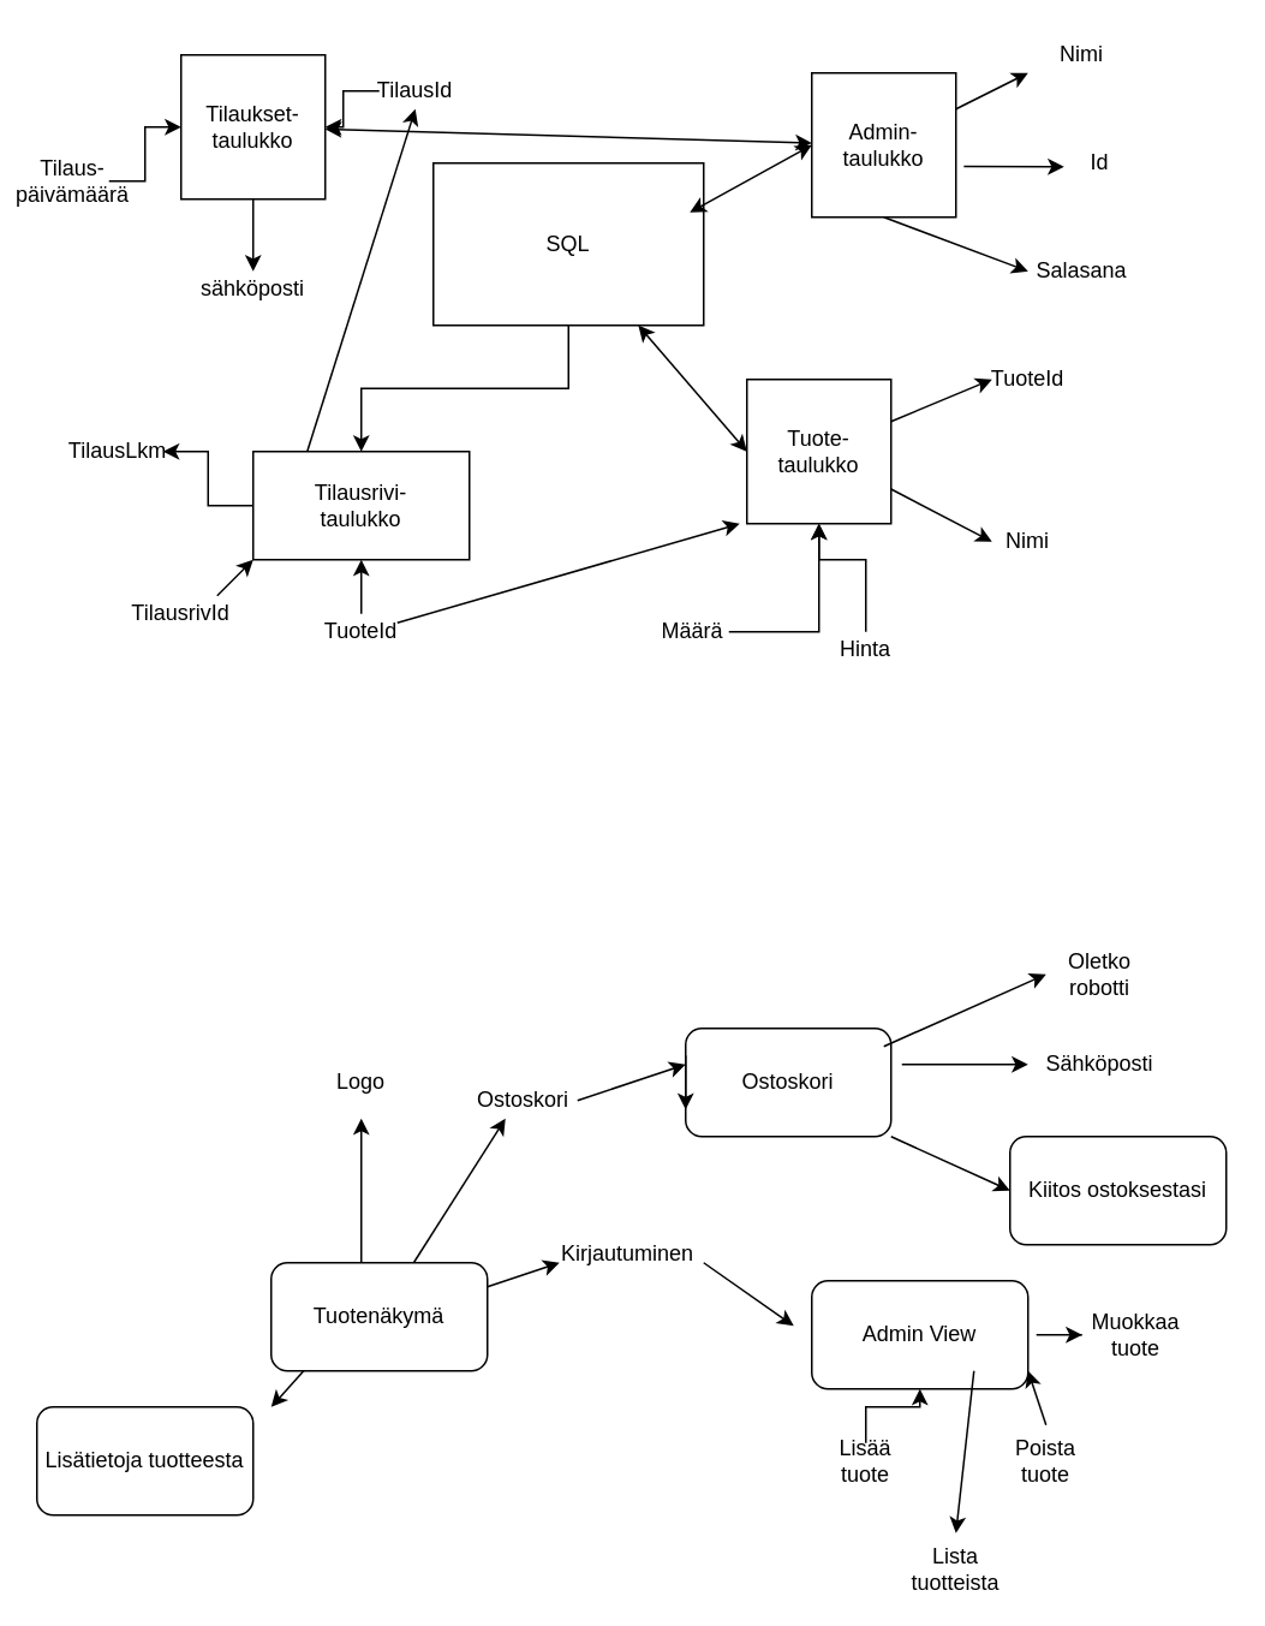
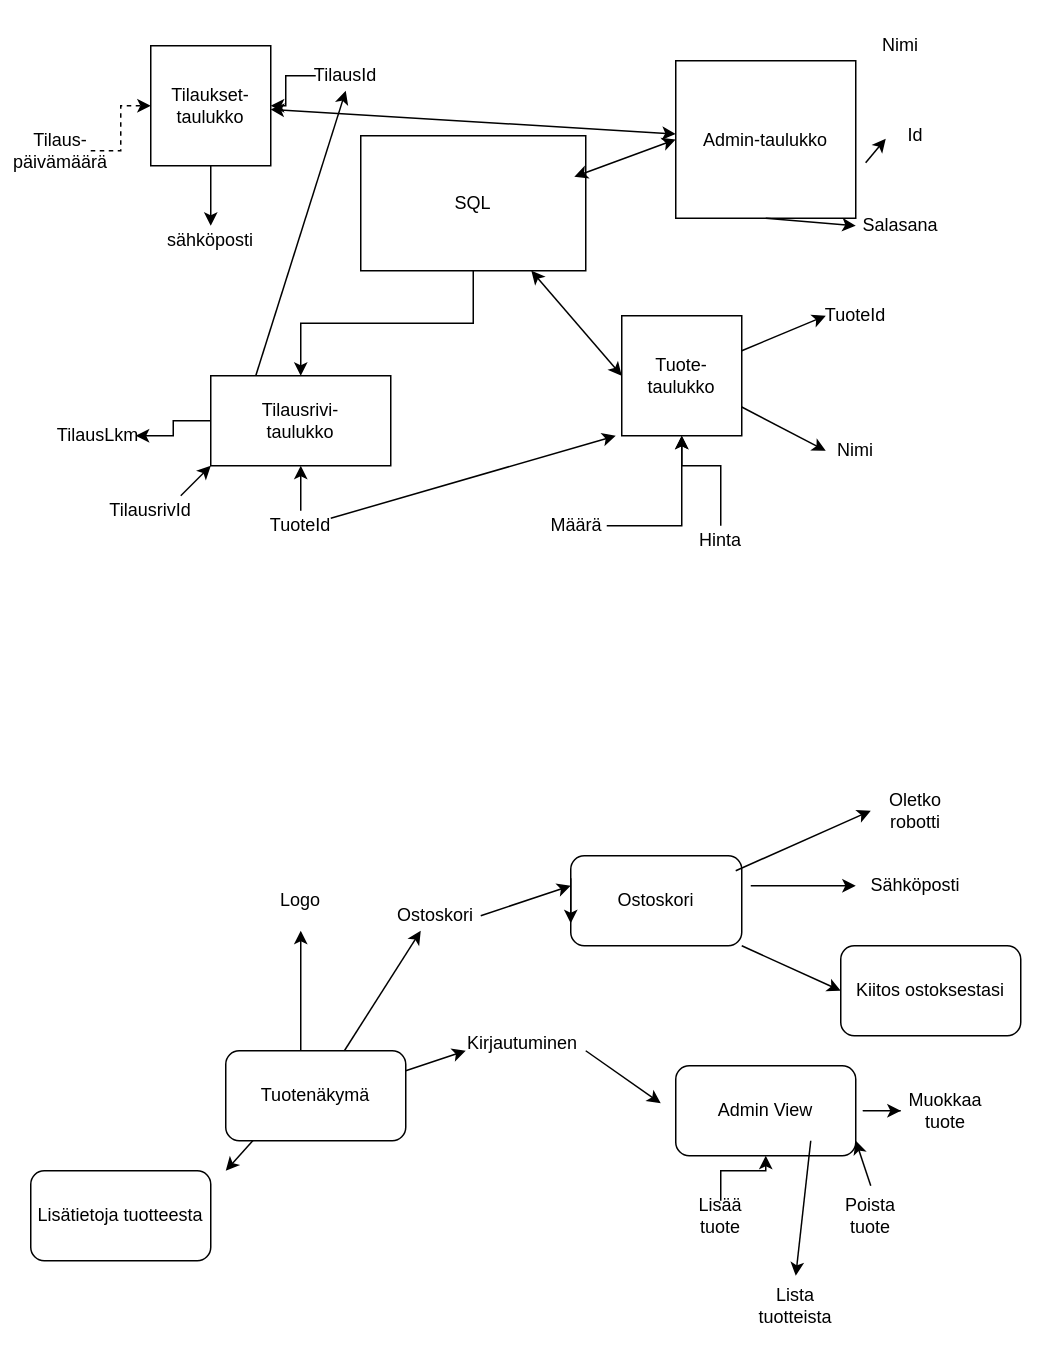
  <mxCell id="0" />
  <mxCell id="1" parent="0" />
  <mxCell id="2" value="" style="edgeStyle=orthogonalEdgeStyle;rounded=0;orthogonalLoop=1;jettySize=auto;html=1;" parent="1" source="3" target="61" edge="1"><mxGeometry relative="1" as="geometry" /></mxCell>
  <mxCell id="3" value="SQL" style="whiteSpace=wrap;html=1;rounded=0;" parent="1" vertex="1"><mxGeometry x="240" y="90" width="150" height="90" as="geometry" /></mxCell>
  <mxCell id="4" value="" style="endArrow=classic;startArrow=classic;html=1;entryX=0;entryY=0.5;entryDx=0;entryDy=0;exitX=0.949;exitY=0.304;exitDx=0;exitDy=0;exitPerimeter=0;" parent="1" source="3" target="5" edge="1"><mxGeometry width="50" height="50" relative="1" as="geometry"><mxPoint x="390" y="120" as="sourcePoint" /><mxPoint x="440" y="70" as="targetPoint" /></mxGeometry></mxCell>
- <mxCell id="5" value="Admin-taulukko" style="whiteSpace=wrap;html=1;aspect=fixed;" parent="1" vertex="1"><mxGeometry x="450" y="40" width="80" height="80" as="geometry" /></mxCell>
+ <mxCell id="5" value="Admin-taulukko" style="whiteSpace=wrap;html=1;aspect=fixed;" parent="1" vertex="1"><mxGeometry x="450" y="40" width="120" height="105" as="geometry" /></mxCell>
  <mxCell id="6" value="Tuote-taulukko" style="whiteSpace=wrap;html=1;aspect=fixed;" parent="1" vertex="1"><mxGeometry x="414" y="210" width="80" height="80" as="geometry" /></mxCell>
  <mxCell id="7" value="" style="endArrow=classic;startArrow=classic;html=1;entryX=0;entryY=0.5;entryDx=0;entryDy=0;" parent="1" source="3" target="6" edge="1"><mxGeometry width="50" height="50" relative="1" as="geometry"><mxPoint x="370" y="190" as="sourcePoint" /><mxPoint x="420" y="140" as="targetPoint" /></mxGeometry></mxCell>
  <mxCell id="8" value="" style="edgeStyle=orthogonalEdgeStyle;rounded=0;orthogonalLoop=1;jettySize=auto;html=1;" parent="1" source="9" target="55" edge="1"><mxGeometry relative="1" as="geometry" /></mxCell>
  <mxCell id="9" value="Tilaukset-taulukko" style="whiteSpace=wrap;html=1;aspect=fixed;" parent="1" vertex="1"><mxGeometry x="100" y="30" width="80" height="80" as="geometry" /></mxCell>
  <mxCell id="10" value="" style="endArrow=classic;startArrow=classic;html=1;" parent="1" source="9" target="5" edge="1"><mxGeometry width="50" height="50" relative="1" as="geometry"><mxPoint x="180" y="120" as="sourcePoint" /><mxPoint x="250.711" y="70" as="targetPoint" /></mxGeometry></mxCell>
  <mxCell id="11" value="" style="endArrow=classic;html=1;" parent="1" source="5" edge="1"><mxGeometry width="50" height="50" relative="1" as="geometry"><mxPoint x="540" y="70" as="sourcePoint" /><mxPoint x="570" y="40" as="targetPoint" /></mxGeometry></mxCell>
  <mxCell id="12" value="Nimi" style="text;html=1;strokeColor=none;fillColor=none;align=center;verticalAlign=middle;whiteSpace=wrap;rounded=0;" parent="1" vertex="1"><mxGeometry x="580" y="20" width="40" height="20" as="geometry" /></mxCell>
  <mxCell id="13" value="Id" style="text;html=1;strokeColor=none;fillColor=none;align=center;verticalAlign=middle;whiteSpace=wrap;rounded=0;" parent="1" vertex="1"><mxGeometry x="590" y="80" width="40" height="20" as="geometry" /></mxCell>
  <mxCell id="14" value="" style="endArrow=classic;html=1;exitX=1.055;exitY=0.648;exitDx=0;exitDy=0;exitPerimeter=0;" parent="1" source="5" edge="1"><mxGeometry width="50" height="50" relative="1" as="geometry"><mxPoint x="530" y="130" as="sourcePoint" /><mxPoint x="590" y="92" as="targetPoint" /></mxGeometry></mxCell>
  <mxCell id="15" value="" style="endArrow=classic;html=1;" parent="1" edge="1"><mxGeometry width="50" height="50" relative="1" as="geometry"><mxPoint x="250" y="720" as="sourcePoint" /><mxPoint x="310" y="700" as="targetPoint" /></mxGeometry></mxCell>
  <mxCell id="16" value="Kirjautuminen" style="text;html=1;strokeColor=none;fillColor=none;align=center;verticalAlign=middle;whiteSpace=wrap;rounded=0;" parent="1" vertex="1"><mxGeometry x="310" y="680" width="76" height="30" as="geometry" /></mxCell>
  <mxCell id="17" value="" style="endArrow=classic;html=1;" parent="1" edge="1"><mxGeometry width="50" height="50" relative="1" as="geometry"><mxPoint x="186" y="740" as="sourcePoint" /><mxPoint x="150" y="780" as="targetPoint" /></mxGeometry></mxCell>
  <mxCell id="18" value="" style="endArrow=classic;html=1;" parent="1" edge="1"><mxGeometry width="50" height="50" relative="1" as="geometry"><mxPoint x="200" y="710" as="sourcePoint" /><mxPoint x="200" y="620" as="targetPoint" /></mxGeometry></mxCell>
  <mxCell id="19" value="Logo" style="text;html=1;strokeColor=none;fillColor=none;align=center;verticalAlign=middle;whiteSpace=wrap;rounded=0;" parent="1" vertex="1"><mxGeometry x="180" y="590" width="40" height="20" as="geometry" /></mxCell>
  <mxCell id="20" value="Lisätietoja tuotteesta&lt;br&gt;" style="rounded=1;whiteSpace=wrap;html=1;" parent="1" vertex="1"><mxGeometry x="20" y="780" width="120" height="60" as="geometry" /></mxCell>
  <mxCell id="21" value="Tuotenäkymä" style="rounded=1;whiteSpace=wrap;html=1;" parent="1" vertex="1"><mxGeometry x="150" y="700" width="120" height="60" as="geometry" /></mxCell>
  <mxCell id="22" value="Ostoskori" style="text;html=1;strokeColor=none;fillColor=none;align=center;verticalAlign=middle;whiteSpace=wrap;rounded=0;" parent="1" vertex="1"><mxGeometry x="270" y="600" width="40" height="20" as="geometry" /></mxCell>
  <mxCell id="23" value="" style="endArrow=classic;html=1;entryX=0.25;entryY=1;entryDx=0;entryDy=0;" parent="1" source="21" target="22" edge="1"><mxGeometry width="50" height="50" relative="1" as="geometry"><mxPoint x="240" y="690" as="sourcePoint" /><mxPoint x="290" y="640" as="targetPoint" /></mxGeometry></mxCell>
  <mxCell id="24" value="Ostoskori" style="rounded=1;whiteSpace=wrap;html=1;" parent="1" vertex="1"><mxGeometry x="380" y="570" width="114" height="60" as="geometry" /></mxCell>
  <mxCell id="25" value="" style="endArrow=classic;html=1;" parent="1" edge="1"><mxGeometry width="50" height="50" relative="1" as="geometry"><mxPoint x="320" y="610" as="sourcePoint" /><mxPoint x="380" y="590" as="targetPoint" /></mxGeometry></mxCell>
  <mxCell id="26" style="edgeStyle=orthogonalEdgeStyle;rounded=0;orthogonalLoop=1;jettySize=auto;html=1;exitX=0;exitY=0.25;exitDx=0;exitDy=0;entryX=0;entryY=0.75;entryDx=0;entryDy=0;" parent="1" source="24" target="24" edge="1"><mxGeometry relative="1" as="geometry" /></mxCell>
  <mxCell id="27" style="edgeStyle=orthogonalEdgeStyle;rounded=0;orthogonalLoop=1;jettySize=auto;html=1;exitX=1;exitY=0.25;exitDx=0;exitDy=0;" parent="1" edge="1"><mxGeometry relative="1" as="geometry"><mxPoint x="360" y="735" as="targetPoint" /><mxPoint x="360" y="735" as="sourcePoint" /></mxGeometry></mxCell>
  <mxCell id="28" value="" style="endArrow=classic;html=1;" parent="1" edge="1"><mxGeometry width="50" height="50" relative="1" as="geometry"><mxPoint x="390" y="700" as="sourcePoint" /><mxPoint x="440" y="735" as="targetPoint" /><Array as="points"><mxPoint x="390" y="700" /></Array></mxGeometry></mxCell>
  <mxCell id="29" value="Admin View" style="rounded=1;whiteSpace=wrap;html=1;" parent="1" vertex="1"><mxGeometry x="450" y="710" width="120" height="60" as="geometry" /></mxCell>
  <mxCell id="30" value="" style="endArrow=classic;html=1;" parent="1" edge="1"><mxGeometry width="50" height="50" relative="1" as="geometry"><mxPoint x="500" y="590" as="sourcePoint" /><mxPoint x="570" y="590" as="targetPoint" /></mxGeometry></mxCell>
  <mxCell id="31" value="Kiitos ostoksestasi" style="rounded=1;whiteSpace=wrap;html=1;" parent="1" vertex="1"><mxGeometry x="560" y="630" width="120" height="60" as="geometry" /></mxCell>
  <mxCell id="32" value="" style="endArrow=classic;html=1;exitX=1;exitY=1;exitDx=0;exitDy=0;entryX=0;entryY=0.5;entryDx=0;entryDy=0;" parent="1" source="24" target="31" edge="1"><mxGeometry width="50" height="50" relative="1" as="geometry"><mxPoint x="500" y="670" as="sourcePoint" /><mxPoint x="550" y="620" as="targetPoint" /></mxGeometry></mxCell>
  <mxCell id="33" value="Sähköposti" style="text;html=1;strokeColor=none;fillColor=none;align=center;verticalAlign=middle;whiteSpace=wrap;rounded=0;" parent="1" vertex="1"><mxGeometry x="590" y="580" width="40" height="20" as="geometry" /></mxCell>
  <mxCell id="34" value="" style="endArrow=classic;html=1;" parent="1" edge="1"><mxGeometry width="50" height="50" relative="1" as="geometry"><mxPoint x="490" y="580" as="sourcePoint" /><mxPoint x="580" y="540" as="targetPoint" /></mxGeometry></mxCell>
  <mxCell id="35" value="Oletko robotti" style="text;html=1;strokeColor=none;fillColor=none;align=center;verticalAlign=middle;whiteSpace=wrap;rounded=0;" parent="1" vertex="1"><mxGeometry x="590" y="530" width="40" height="20" as="geometry" /></mxCell>
  <mxCell id="36" value="" style="edgeStyle=orthogonalEdgeStyle;rounded=0;orthogonalLoop=1;jettySize=auto;html=1;" parent="1" source="37" target="29" edge="1"><mxGeometry relative="1" as="geometry" /></mxCell>
  <mxCell id="37" value="Lisää tuote" style="text;html=1;strokeColor=none;fillColor=none;align=center;verticalAlign=middle;whiteSpace=wrap;rounded=0;" parent="1" vertex="1"><mxGeometry x="460" y="800" width="40" height="20" as="geometry" /></mxCell>
  <mxCell id="38" value="Poista tuote" style="text;html=1;strokeColor=none;fillColor=none;align=center;verticalAlign=middle;whiteSpace=wrap;rounded=0;" parent="1" vertex="1"><mxGeometry x="560" y="800" width="40" height="20" as="geometry" /></mxCell>
  <mxCell id="39" value="" style="endArrow=classic;html=1;" parent="1" edge="1"><mxGeometry width="50" height="50" relative="1" as="geometry"><mxPoint x="580" y="790" as="sourcePoint" /><mxPoint x="570" y="760" as="targetPoint" /></mxGeometry></mxCell>
  <mxCell id="40" value="Muokkaa tuote" style="text;html=1;strokeColor=none;fillColor=none;align=center;verticalAlign=middle;whiteSpace=wrap;rounded=0;" parent="1" vertex="1"><mxGeometry x="610" y="730" width="40" height="20" as="geometry" /></mxCell>
  <mxCell id="41" value="" style="endArrow=classic;html=1;" parent="1" source="29" edge="1"><mxGeometry width="50" height="50" relative="1" as="geometry"><mxPoint x="570" y="790" as="sourcePoint" /><mxPoint x="570" y="740" as="targetPoint" /></mxGeometry></mxCell>
  <mxCell id="42" value="" style="endArrow=classic;html=1;" parent="1" edge="1"><mxGeometry width="50" height="50" relative="1" as="geometry"><mxPoint x="600" y="740" as="sourcePoint" /><mxPoint x="600" y="740" as="targetPoint" /><Array as="points"><mxPoint x="570" y="740" /></Array></mxGeometry></mxCell>
  <mxCell id="43" value="Lista tuotteista" style="text;html=1;strokeColor=none;fillColor=none;align=center;verticalAlign=middle;whiteSpace=wrap;rounded=0;" parent="1" vertex="1"><mxGeometry x="510" y="860" width="40" height="20" as="geometry" /></mxCell>
  <mxCell id="44" value="" style="endArrow=classic;html=1;" parent="1" edge="1"><mxGeometry width="50" height="50" relative="1" as="geometry"><mxPoint x="540" y="760" as="sourcePoint" /><mxPoint x="530" y="850" as="targetPoint" /><Array as="points"><mxPoint x="530" y="850" /></Array></mxGeometry></mxCell>
  <mxCell id="45" value="Salasana" style="text;html=1;strokeColor=none;fillColor=none;align=center;verticalAlign=middle;whiteSpace=wrap;rounded=0;" parent="1" vertex="1"><mxGeometry x="580" y="140" width="40" height="20" as="geometry" /></mxCell>
  <mxCell id="46" value="" style="endArrow=classic;html=1;exitX=0.5;exitY=1;exitDx=0;exitDy=0;" parent="1" source="5" edge="1"><mxGeometry width="50" height="50" relative="1" as="geometry"><mxPoint x="390" y="185" as="sourcePoint" /><mxPoint x="570" y="150" as="targetPoint" /></mxGeometry></mxCell>
  <mxCell id="47" value="TuoteId" style="text;html=1;strokeColor=none;fillColor=none;align=center;verticalAlign=middle;whiteSpace=wrap;rounded=0;" parent="1" vertex="1"><mxGeometry x="550" y="200" width="40" height="20" as="geometry" /></mxCell>
  <mxCell id="48" value="Nimi" style="text;html=1;strokeColor=none;fillColor=none;align=center;verticalAlign=middle;whiteSpace=wrap;rounded=0;" parent="1" vertex="1"><mxGeometry x="550" y="290" width="40" height="20" as="geometry" /></mxCell>
  <mxCell id="49" value="" style="edgeStyle=orthogonalEdgeStyle;rounded=0;orthogonalLoop=1;jettySize=auto;html=1;" parent="1" source="50" target="6" edge="1"><mxGeometry relative="1" as="geometry"><Array as="points"><mxPoint x="480" y="310" /><mxPoint x="454" y="310" /></Array></mxGeometry></mxCell>
  <mxCell id="50" value="Hinta" style="text;html=1;strokeColor=none;fillColor=none;align=center;verticalAlign=middle;whiteSpace=wrap;rounded=0;" parent="1" vertex="1"><mxGeometry x="460" y="350" width="40" height="20" as="geometry" /></mxCell>
  <mxCell id="51" value="" style="edgeStyle=orthogonalEdgeStyle;rounded=0;orthogonalLoop=1;jettySize=auto;html=1;" parent="1" source="52" target="6" edge="1"><mxGeometry relative="1" as="geometry" /></mxCell>
  <mxCell id="52" value="Määrä" style="text;html=1;strokeColor=none;fillColor=none;align=center;verticalAlign=middle;whiteSpace=wrap;rounded=0;" parent="1" vertex="1"><mxGeometry x="364" y="340" width="40" height="20" as="geometry" /></mxCell>
  <mxCell id="53" value="" style="endArrow=classic;html=1;" parent="1" source="6" edge="1"><mxGeometry width="50" height="50" relative="1" as="geometry"><mxPoint x="500" y="260" as="sourcePoint" /><mxPoint x="550" y="210" as="targetPoint" /></mxGeometry></mxCell>
  <mxCell id="54" value="" style="endArrow=classic;html=1;" parent="1" source="6" edge="1"><mxGeometry width="50" height="50" relative="1" as="geometry"><mxPoint x="500" y="330" as="sourcePoint" /><mxPoint x="550" y="300" as="targetPoint" /></mxGeometry></mxCell>
  <mxCell id="55" value="sähköposti" style="text;html=1;strokeColor=none;fillColor=none;align=center;verticalAlign=middle;whiteSpace=wrap;rounded=0;" parent="1" vertex="1"><mxGeometry x="120" y="150" width="40" height="20" as="geometry" /></mxCell>
- <mxCell id="56" value="" style="edgeStyle=orthogonalEdgeStyle;rounded=0;orthogonalLoop=1;jettySize=auto;html=1;" parent="1" source="57" target="9" edge="1"><mxGeometry relative="1" as="geometry" /></mxCell>
+ <mxCell id="56" value="" style="edgeStyle=orthogonalEdgeStyle;rounded=0;orthogonalLoop=1;jettySize=auto;html=1;dashed=1;" parent="1" source="57" target="9" edge="1"><mxGeometry relative="1" as="geometry" /></mxCell>
  <mxCell id="57" value="Tilaus-&lt;br&gt;päivämäärä" style="text;html=1;strokeColor=none;fillColor=none;align=center;verticalAlign=middle;whiteSpace=wrap;rounded=0;" parent="1" vertex="1"><mxGeometry x="20" y="90" width="40" height="20" as="geometry" /></mxCell>
  <mxCell id="58" value="" style="edgeStyle=orthogonalEdgeStyle;rounded=0;orthogonalLoop=1;jettySize=auto;html=1;" parent="1" source="59" target="9" edge="1"><mxGeometry relative="1" as="geometry" /></mxCell>
  <mxCell id="59" value="TilausId" style="text;html=1;strokeColor=none;fillColor=none;align=center;verticalAlign=middle;whiteSpace=wrap;rounded=0;" parent="1" vertex="1"><mxGeometry x="210" y="40" width="40" height="20" as="geometry" /></mxCell>
  <mxCell id="60" value="" style="edgeStyle=orthogonalEdgeStyle;rounded=0;orthogonalLoop=1;jettySize=auto;html=1;" parent="1" source="61" target="65" edge="1"><mxGeometry relative="1" as="geometry" /></mxCell>
  <mxCell id="61" value="Tilausrivi-&lt;br&gt;taulukko" style="whiteSpace=wrap;html=1;" parent="1" vertex="1"><mxGeometry x="140" y="250" width="120" height="60" as="geometry" /></mxCell>
  <mxCell id="62" value="" style="endArrow=classic;html=1;entryX=0.5;entryY=1;entryDx=0;entryDy=0;exitX=0.25;exitY=0;exitDx=0;exitDy=0;" parent="1" source="61" target="59" edge="1"><mxGeometry width="50" height="50" relative="1" as="geometry"><mxPoint x="200" y="100" as="sourcePoint" /><mxPoint x="250" y="50" as="targetPoint" /></mxGeometry></mxCell>
  <mxCell id="63" value="" style="edgeStyle=orthogonalEdgeStyle;rounded=0;orthogonalLoop=1;jettySize=auto;html=1;" parent="1" source="64" target="61" edge="1"><mxGeometry relative="1" as="geometry" /></mxCell>
  <mxCell id="64" value="TuoteId" style="text;html=1;strokeColor=none;fillColor=none;align=center;verticalAlign=middle;whiteSpace=wrap;rounded=0;" parent="1" vertex="1"><mxGeometry x="180" y="340" width="40" height="20" as="geometry" /></mxCell>
- <mxCell id="65" value="TilausLkm" style="text;html=1;strokeColor=none;fillColor=none;align=center;verticalAlign=middle;whiteSpace=wrap;rounded=0;" parent="1" vertex="1"><mxGeometry x="40" y="240" width="50" height="20" as="geometry" /></mxCell>
+ <mxCell id="65" value="TilausLkm" style="text;html=1;strokeColor=none;fillColor=none;align=center;verticalAlign=middle;whiteSpace=wrap;rounded=0;" parent="1" vertex="1"><mxGeometry x="40" y="280" width="50" height="20" as="geometry" /></mxCell>
  <mxCell id="66" value="TilausrivId" style="text;html=1;strokeColor=none;fillColor=none;align=center;verticalAlign=middle;whiteSpace=wrap;rounded=0;" parent="1" vertex="1"><mxGeometry x="80" y="330" width="40" height="20" as="geometry" /></mxCell>
  <mxCell id="67" value="" style="endArrow=classic;html=1;exitX=1;exitY=0;exitDx=0;exitDy=0;entryX=0;entryY=1;entryDx=0;entryDy=0;" parent="1" source="66" target="61" edge="1"><mxGeometry width="50" height="50" relative="1" as="geometry"><mxPoint x="130" y="350" as="sourcePoint" /><mxPoint x="180" y="300" as="targetPoint" /></mxGeometry></mxCell>
  <mxCell id="68" value="" style="endArrow=classic;html=1;exitX=1;exitY=0.25;exitDx=0;exitDy=0;" parent="1" source="64" edge="1"><mxGeometry width="50" height="50" relative="1" as="geometry"><mxPoint x="330" y="330" as="sourcePoint" /><mxPoint x="410" y="290" as="targetPoint" /></mxGeometry></mxCell>
